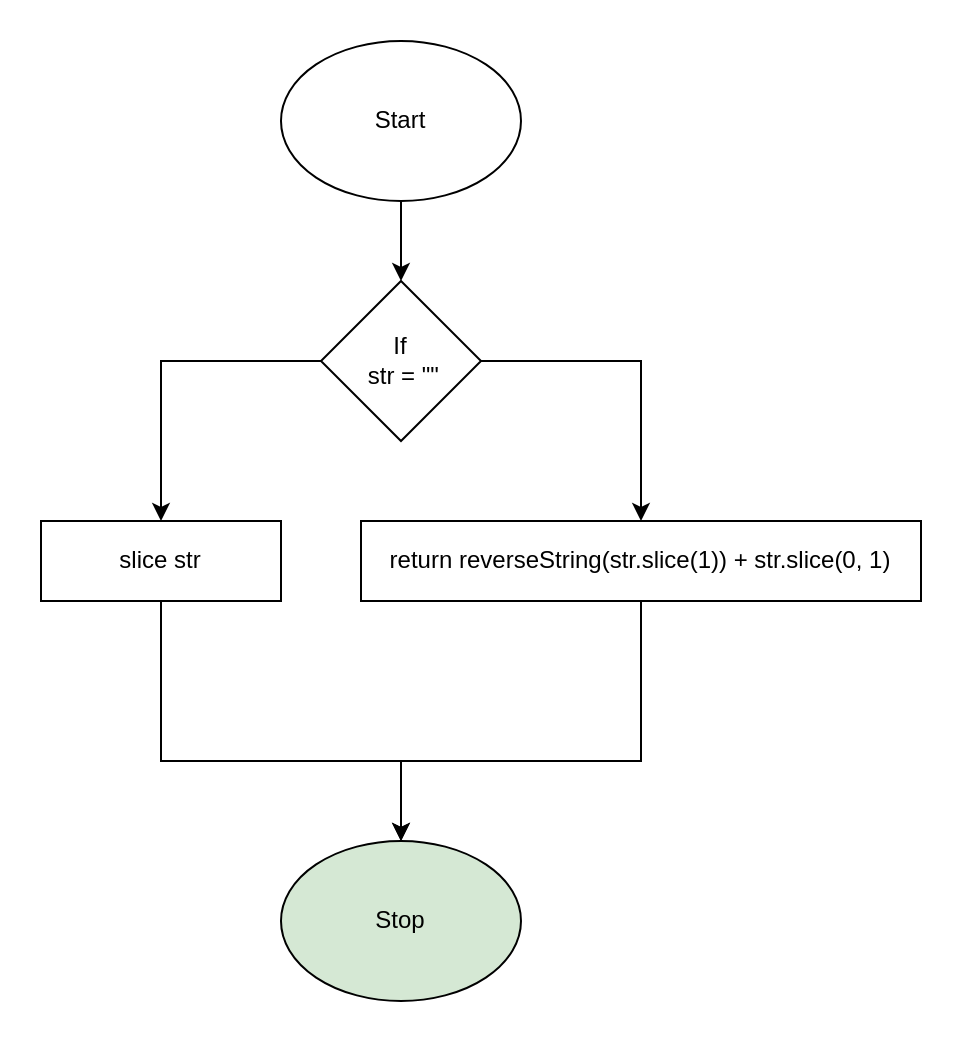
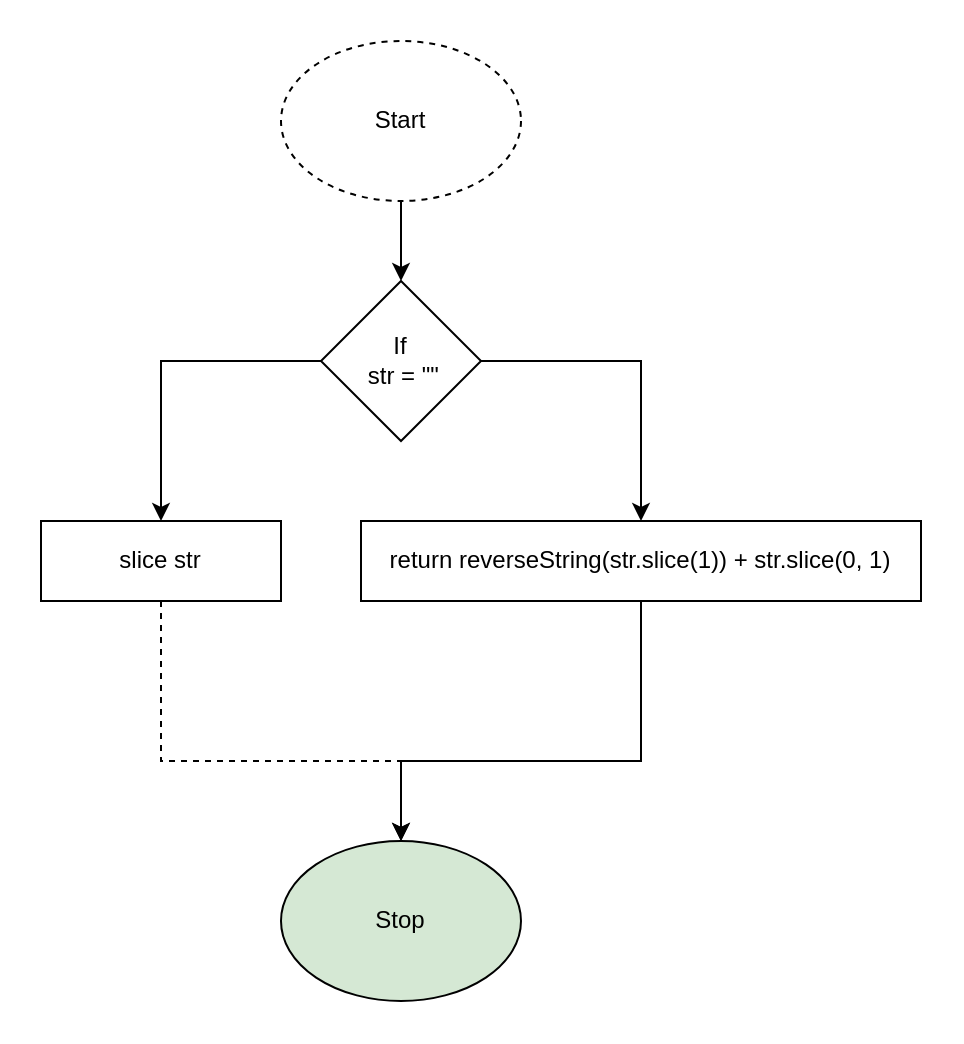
  <mxCell id="0" />
  <mxCell id="1" parent="0" />
  <mxCell id="2" style="edgeStyle=none;html=1;entryX=0.5;entryY=0;entryDx=0;entryDy=0;" edge="1" parent="1" source="3" target="6"><mxGeometry relative="1" as="geometry" /></mxCell>
- <mxCell id="3" value="Start" style="ellipse;whiteSpace=wrap;html=1;" vertex="1" parent="1"><mxGeometry x="140" y="20" width="120" height="80" as="geometry" /></mxCell>
+ <mxCell id="3" value="Start" style="ellipse;whiteSpace=wrap;html=1;dashed=1;" vertex="1" parent="1"><mxGeometry x="140" y="20" width="120" height="80" as="geometry" /></mxCell>
  <mxCell id="4" style="edgeStyle=none;html=1;entryX=0.5;entryY=0;entryDx=0;entryDy=0;rounded=0;" edge="1" parent="1" source="6" target="8"><mxGeometry relative="1" as="geometry"><Array as="points"><mxPoint x="80" y="180" /></Array></mxGeometry></mxCell>
  <mxCell id="5" style="edgeStyle=none;rounded=0;html=1;entryX=0.5;entryY=0;entryDx=0;entryDy=0;exitX=1;exitY=0.5;exitDx=0;exitDy=0;" edge="1" parent="1" source="6" target="10"><mxGeometry relative="1" as="geometry"><Array as="points"><mxPoint x="320" y="180" /></Array></mxGeometry></mxCell>
  <mxCell id="6" value="If&lt;br&gt;&amp;nbsp;str = &quot;&quot;" style="rhombus;whiteSpace=wrap;html=1;" vertex="1" parent="1"><mxGeometry x="160" y="140" width="80" height="80" as="geometry" /></mxCell>
- <mxCell id="7" style="edgeStyle=none;rounded=0;html=1;entryX=0.5;entryY=0;entryDx=0;entryDy=0;exitX=0.5;exitY=1;exitDx=0;exitDy=0;" edge="1" parent="1" source="8" target="11"><mxGeometry relative="1" as="geometry"><Array as="points"><mxPoint x="80" y="380" /><mxPoint x="200" y="380" /></Array></mxGeometry></mxCell>
+ <mxCell id="7" style="edgeStyle=none;rounded=0;html=1;entryX=0.5;entryY=0;entryDx=0;entryDy=0;exitX=0.5;exitY=1;exitDx=0;exitDy=0;dashed=1;" edge="1" parent="1" source="8" target="11"><mxGeometry relative="1" as="geometry"><Array as="points"><mxPoint x="80" y="380" /><mxPoint x="200" y="380" /></Array></mxGeometry></mxCell>
  <mxCell id="8" value="slice str" style="rounded=0;whiteSpace=wrap;html=1;" vertex="1" parent="1"><mxGeometry x="20" y="260" width="120" height="40" as="geometry" /></mxCell>
  <mxCell id="9" style="edgeStyle=none;rounded=0;html=1;entryX=0.5;entryY=0;entryDx=0;entryDy=0;exitX=0.5;exitY=1;exitDx=0;exitDy=0;" edge="1" parent="1" source="10" target="11"><mxGeometry relative="1" as="geometry"><Array as="points"><mxPoint x="320" y="380" /><mxPoint x="200" y="380" /></Array></mxGeometry></mxCell>
  <mxCell id="10" value="return reverseString(str.slice(1)) + str.slice(0, 1)" style="rounded=0;whiteSpace=wrap;html=1;" vertex="1" parent="1"><mxGeometry x="180" y="260" width="280" height="40" as="geometry" /></mxCell>
  <mxCell id="11" value="Stop" style="ellipse;whiteSpace=wrap;html=1;fillColor=#d5e8d4;" vertex="1" parent="1"><mxGeometry x="140" y="420" width="120" height="80" as="geometry" /></mxCell>
